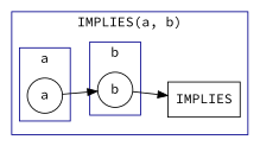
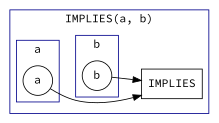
  digraph {
    fontname="Source Code Pro"
    rankdir=LR
    node [fontname="Source Code Pro" shape=circle fixedsize=true]
    edge [fontname="Source Code Pro"]
    n1 [height=.5 label=IMPLIES shape=rect width=.5 fixedsize=""]
    n2 [label=a width=.5]
    n3 [label=b width=.5]
    subgraph cluster_1 {
      color=darkblue
      label="IMPLIES(a, b)"
      subgraph sub_2 {
        color=darkblue
        label="IMPLIES(a, b)"
        n1
      }
      subgraph cluster_3 {
        color=darkblue
        label=a
        subgraph sub_4 {
          color=darkblue
          label=a
          n2
        }
      }
      subgraph cluster_5 {
        color=darkblue
        label=b
        subgraph sub_6 {
          color=darkblue
          label=b
          n3
        }
      }
    }
-   n2 -> n3
+   n2 -> n1
    n3 -> n1
  }
